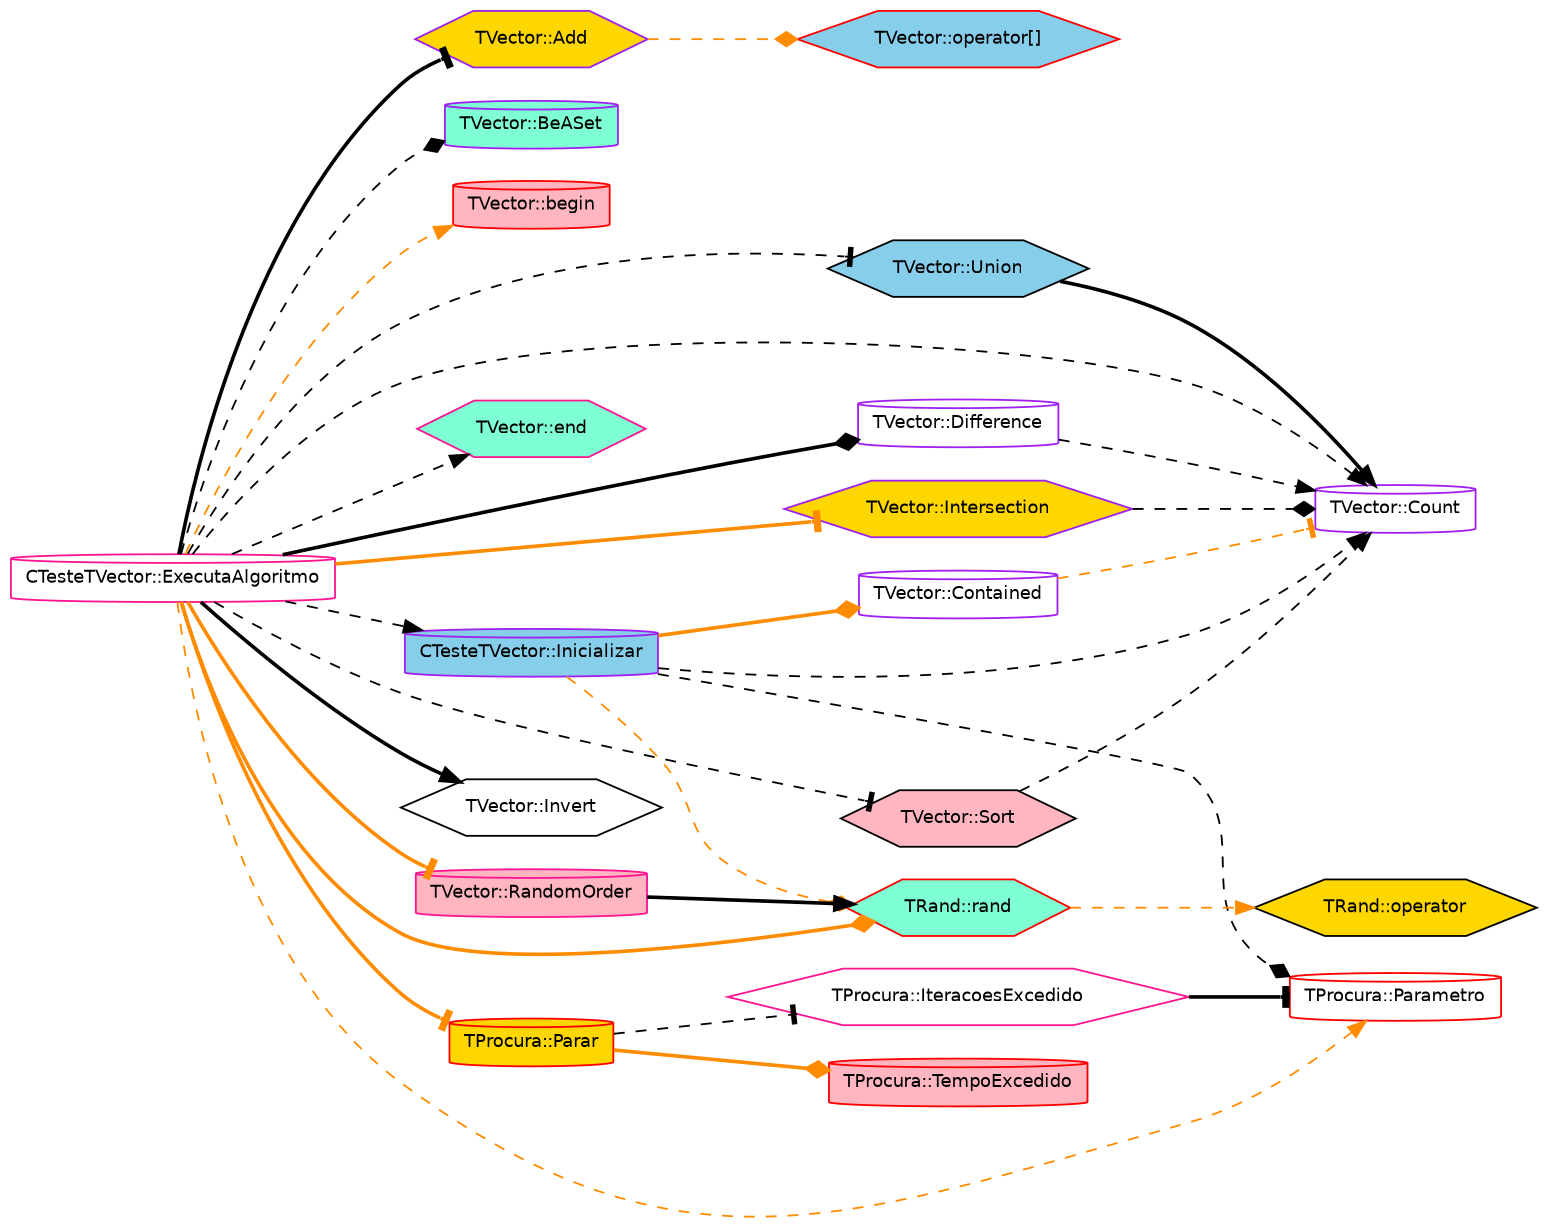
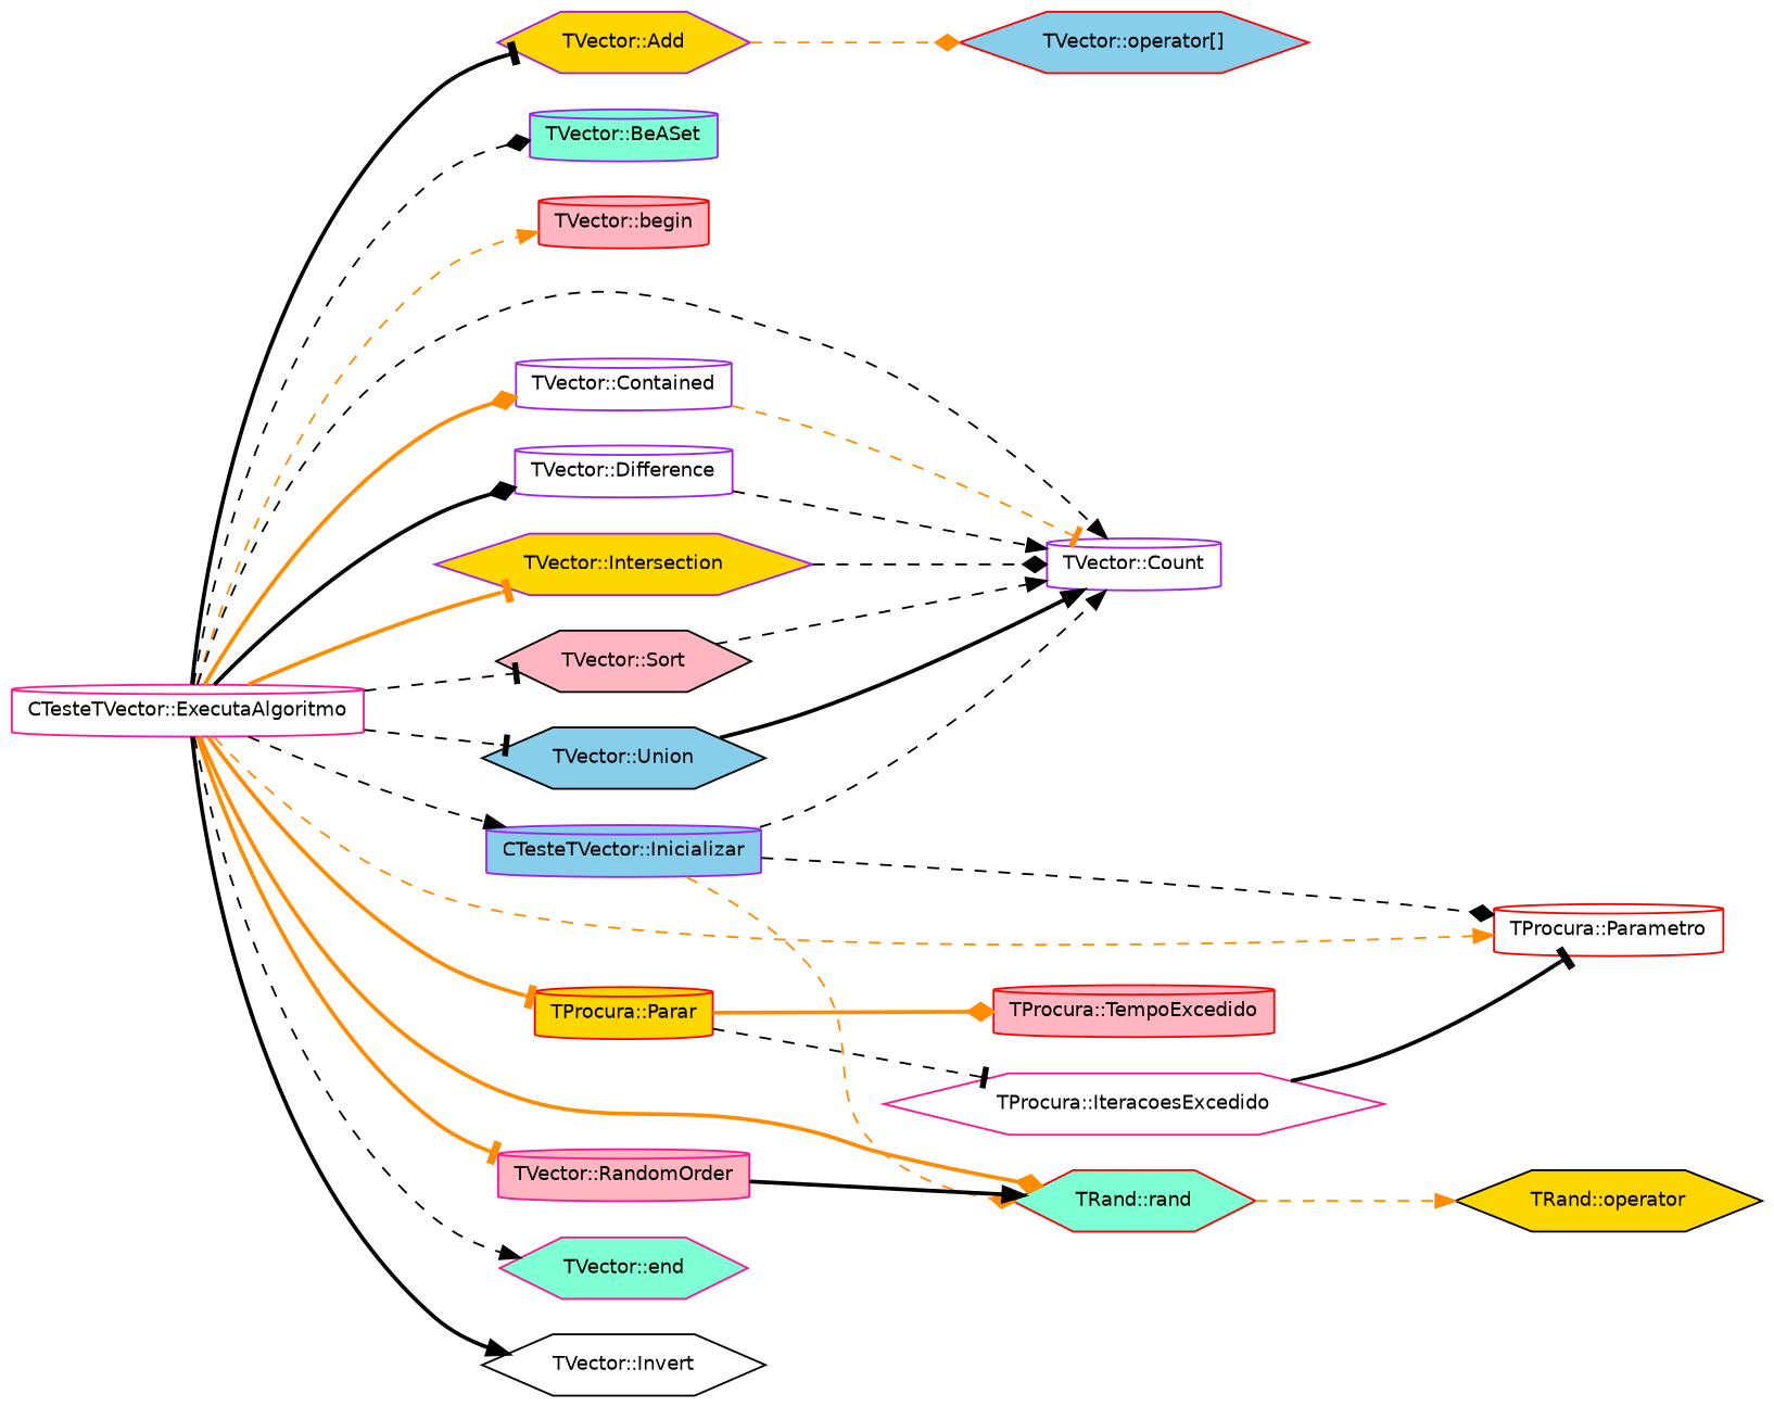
  digraph {
    rankdir=LR
    node [color=purple fillcolor=white fontname=Helvetica fontsize=10 shape=cylinder style=filled]
    edge [arrowhead=normal color=black fontname=Helvetica fontsize=10 labelfontname=Helvetica labelfontsize=10 style=dashed]
    n1 [color=deeppink fontcolor=black height=0.2 label="CTesteTVector::ExecutaAlgoritmo" width=0.4]
    n2 [fillcolor=gold height=0.2 label="TVector::Add" shape=hexagon width=0.4]
    n3 [fillcolor=aquamarine height=0.2 label="TVector::BeASet" width=0.4]
    n4 [color=red fillcolor=lightpink height=0.2 label="TVector::begin" width=0.4]
    n5 [height=0.2 label="TVector::Contained" width=0.4]
    n6 [height=0.2 label="TVector::Count" width=0.4]
    n7 [height=0.2 label="TVector::Difference" width=0.4]
    n8 [color=deeppink fillcolor=aquamarine height=0.2 label="TVector::end" shape=hexagon width=0.4]
    n9 [fillcolor=skyblue height=0.2 label="CTesteTVector::Inicializar" width=0.4]
    n10 [color=red height=0.2 label="TProcura::Parametro" width=0.4]
    n11 [color=red fillcolor=aquamarine height=0.2 label="TRand::rand" shape=hexagon width=0.4]
    n12 [fillcolor=gold height=0.2 label="TVector::Intersection" shape=hexagon width=0.4]
    n13 [color=black height=0.2 label="TVector::Invert" shape=hexagon width=0.4]
    n14 [color=red fillcolor=gold height=0.2 label="TProcura::Parar" width=0.4]
    n15 [color=deeppink fillcolor=lightpink height=0.2 label="TVector::RandomOrder" width=0.4]
    n16 [color=black fillcolor=lightpink height=0.2 label="TVector::Sort" shape=hexagon width=0.4]
    n17 [color=black fillcolor=skyblue height=0.2 label="TVector::Union" shape=hexagon width=0.4]
    n18 [color=red fillcolor=skyblue height=0.2 label="TVector::operator[]" shape=hexagon width=0.4]
    n19 [color=black fillcolor=gold height=0.2 label="TRand::operator" shape=hexagon width=0.4]
    n20 [color=deeppink height=0.2 label="TProcura::IteracoesExcedido" shape=hexagon width=0.4]
    n21 [color=red fillcolor=lightpink height=0.2 label="TProcura::TempoExcedido" width=0.4]
    n1 -> n2 [arrowhead=tee style=bold]
    n1 -> n3 [arrowhead=diamond]
    n1 -> n4 [color=darkorange]
-   n9 -> n5 [arrowhead=diamond color=darkorange style=bold]
+   n1 -> n5 [arrowhead=diamond color=darkorange style=bold]
    n1 -> n6
    n1 -> n7 [arrowhead=diamond style=bold]
    n1 -> n8
    n1 -> n9
    n1 -> n10 [color=darkorange]
    n1 -> n11 [arrowhead=diamond color=darkorange style=bold]
    n1 -> n12 [arrowhead=tee color=darkorange style=bold]
    n1 -> n13 [style=bold]
    n1 -> n14 [arrowhead=tee color=darkorange style=bold]
    n1 -> n15 [arrowhead=tee color=darkorange style=bold]
    n1 -> n16 [arrowhead=tee]
    n1 -> n17 [arrowhead=tee]
    n2 -> n18 [arrowhead=diamond color=darkorange]
    n5 -> n6 [arrowhead=tee color=darkorange]
    n7 -> n6
    n9 -> n6
    n9 -> n10 [arrowhead=diamond]
    n9 -> n11 [arrowhead=diamond color=darkorange]
    n11 -> n19 [color=darkorange]
    n12 -> n6 [arrowhead=diamond]
    n14 -> n20 [arrowhead=tee]
    n14 -> n21 [arrowhead=diamond color=darkorange style=bold]
    n15 -> n11 [style=bold]
    n16 -> n6
    n17 -> n6 [style=bold]
    n20 -> n10 [arrowhead=tee style=bold]
  }
